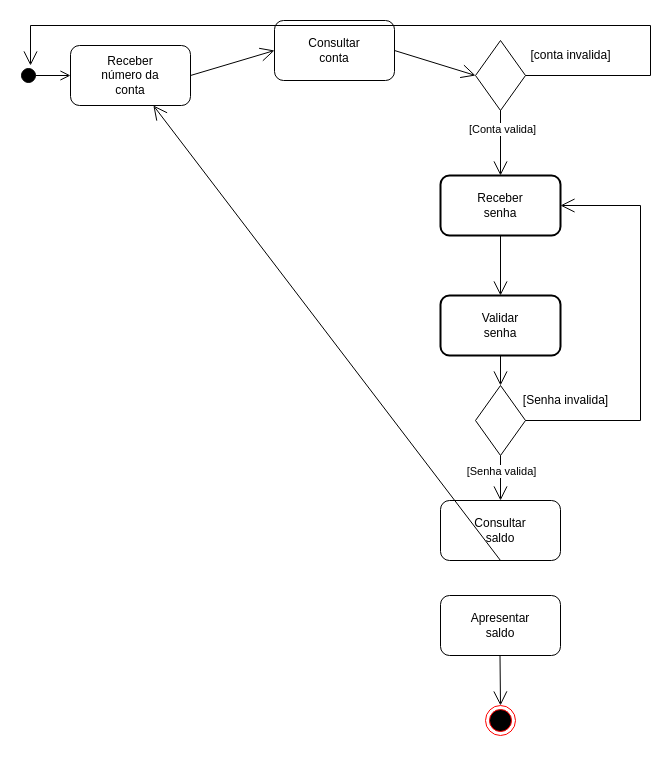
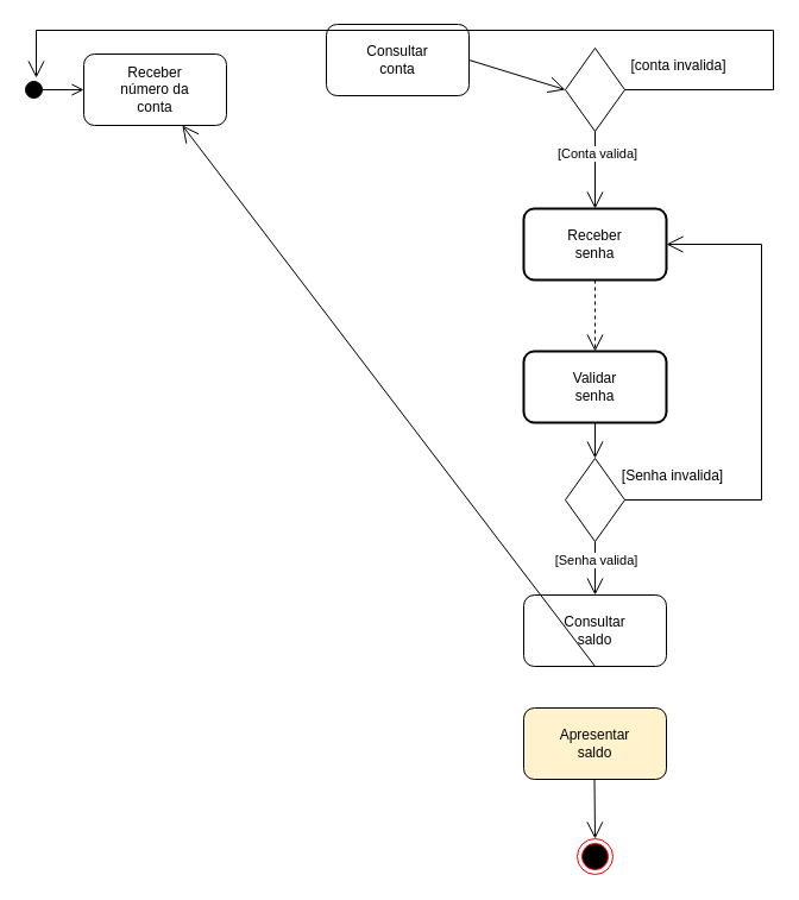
  <mxCell id="0" />
  <mxCell id="1" parent="0" />
  <mxCell id="2" value="" style="html=1;verticalAlign=bottom;startArrow=circle;startFill=1;endArrow=open;startSize=6;endSize=8;curved=0;rounded=0;entryX=0;entryY=0.5;entryDx=0;entryDy=0;" edge="1" parent="1" target="3"><mxGeometry width="80" relative="1" as="geometry"><mxPoint x="20" y="75" as="sourcePoint" /><mxPoint x="70" y="55" as="targetPoint" /></mxGeometry></mxCell>
  <mxCell id="3" value="Receber&lt;br&gt;número da&lt;br&gt;conta" style="rounded=1;whiteSpace=wrap;html=1;" vertex="1" parent="1"><mxGeometry x="70" y="45" width="120" height="60" as="geometry" /></mxCell>
  <mxCell id="4" value="Consultar&lt;br&gt;conta" style="whiteSpace=wrap;html=1;rounded=1;" vertex="1" parent="1"><mxGeometry x="274" y="20" width="120" height="60" as="geometry" /></mxCell>
  <mxCell id="5" value="Receber&lt;br&gt;senha" style="rounded=1;whiteSpace=wrap;html=1;strokeWidth=2;" vertex="1" parent="1"><mxGeometry x="440" y="175" width="120" height="60" as="geometry" /></mxCell>
  <mxCell id="6" value="Validar &lt;br&gt;senha" style="whiteSpace=wrap;html=1;rounded=1;strokeWidth=2;" vertex="1" parent="1"><mxGeometry x="440" y="295" width="120" height="60" as="geometry" /></mxCell>
  <mxCell id="7" value="" style="rhombus;whiteSpace=wrap;html=1;" vertex="1" parent="1"><mxGeometry x="475" y="385" width="50" height="70" as="geometry" /></mxCell>
  <mxCell id="8" value="Consultar&lt;br&gt;saldo" style="rounded=1;whiteSpace=wrap;html=1;" vertex="1" parent="1"><mxGeometry x="440" y="500" width="120" height="60" as="geometry" /></mxCell>
- <mxCell id="9" value="Apresentar&lt;br&gt;saldo" style="whiteSpace=wrap;html=1;rounded=1;" vertex="1" parent="1"><mxGeometry x="440" y="595" width="120" height="60" as="geometry" /></mxCell>
+ <mxCell id="9" value="Apresentar&lt;br&gt;saldo" style="whiteSpace=wrap;html=1;rounded=1;fillColor=#fff2cc;" vertex="1" parent="1"><mxGeometry x="440" y="595" width="120" height="60" as="geometry" /></mxCell>
  <mxCell id="10" value="" style="endArrow=open;endFill=1;endSize=12;html=1;rounded=0;exitX=0.5;exitY=1;exitDx=0;exitDy=0;" edge="1" parent="1" source="8" target="3"><mxGeometry width="160" relative="1" as="geometry"><mxPoint x="250" y="675" as="sourcePoint" /><mxPoint x="410" y="675" as="targetPoint" /></mxGeometry></mxCell>
  <mxCell id="11" value="" style="endArrow=open;endFill=1;endSize=12;html=1;rounded=0;exitX=0.5;exitY=1;exitDx=0;exitDy=0;entryX=0.5;entryY=0;entryDx=0;entryDy=0;" edge="1" parent="1" source="7" target="8"><mxGeometry width="160" relative="1" as="geometry"><mxPoint x="510" y="585" as="sourcePoint" /><mxPoint x="510" y="665" as="targetPoint" /></mxGeometry></mxCell>
  <mxCell id="12" value="[Senha valida]" style="edgeLabel;html=1;align=center;verticalAlign=middle;resizable=0;points=[];" vertex="1" connectable="0" parent="11"><mxGeometry x="-0.35" relative="1" as="geometry"><mxPoint as="offset" /></mxGeometry></mxCell>
- <mxCell id="13" value="" style="endArrow=open;endFill=1;endSize=12;html=1;rounded=0;exitX=0.5;exitY=1;exitDx=0;exitDy=0;entryX=0.5;entryY=0;entryDx=0;entryDy=0;" edge="1" parent="1" source="5" target="6"><mxGeometry width="160" relative="1" as="geometry"><mxPoint x="180" y="285" as="sourcePoint" /><mxPoint x="180" y="365" as="targetPoint" /></mxGeometry></mxCell>
+ <mxCell id="13" value="" style="endArrow=open;endFill=1;endSize=12;html=1;rounded=0;exitX=0.5;exitY=1;exitDx=0;exitDy=0;entryX=0.5;entryY=0;entryDx=0;entryDy=0;dashed=1;" edge="1" parent="1" source="5" target="6"><mxGeometry width="160" relative="1" as="geometry"><mxPoint x="180" y="285" as="sourcePoint" /><mxPoint x="180" y="365" as="targetPoint" /></mxGeometry></mxCell>
  <mxCell id="14" value="" style="endArrow=open;endFill=1;endSize=12;html=1;rounded=0;exitX=0.5;exitY=1;exitDx=0;exitDy=0;entryX=0.5;entryY=0;entryDx=0;entryDy=0;exitPerimeter=0;" edge="1" parent="1"><mxGeometry width="160" relative="1" as="geometry"><mxPoint x="500" y="90" as="sourcePoint" /><mxPoint x="500" y="175" as="targetPoint" /></mxGeometry></mxCell>
  <mxCell id="15" value="[Conta valida]" style="edgeLabel;html=1;align=center;verticalAlign=middle;resizable=0;points=[];" vertex="1" connectable="0" parent="14"><mxGeometry x="-0.012" relative="1" as="geometry"><mxPoint x="1" y="-4" as="offset" /></mxGeometry></mxCell>
  <mxCell id="16" value="" style="endArrow=open;endFill=1;endSize=12;html=1;rounded=0;exitX=1;exitY=0.5;exitDx=0;exitDy=0;entryX=0;entryY=0.5;entryDx=0;entryDy=0;" edge="1" parent="1" source="4" target="22"><mxGeometry width="160" relative="1" as="geometry"><mxPoint x="430" y="55" as="sourcePoint" /><mxPoint x="470" y="55" as="targetPoint" /></mxGeometry></mxCell>
- <mxCell id="17" value="" style="endArrow=open;endFill=1;endSize=12;html=1;rounded=0;exitX=1;exitY=0.5;exitDx=0;exitDy=0;entryX=0;entryY=0.5;entryDx=0;entryDy=0;" edge="1" parent="1" source="3" target="4"><mxGeometry width="160" relative="1" as="geometry"><mxPoint x="250" y="115" as="sourcePoint" /><mxPoint x="250" y="195" as="targetPoint" /></mxGeometry></mxCell>
  <mxCell id="18" value="[conta invalida]" style="text;html=1;align=center;verticalAlign=middle;resizable=0;points=[];autosize=1;strokeColor=none;fillColor=none;" vertex="1" parent="1"><mxGeometry x="520" y="40" width="100" height="30" as="geometry" /></mxCell>
  <mxCell id="19" value="[Senha invalida]" style="text;html=1;align=center;verticalAlign=middle;resizable=0;points=[];autosize=1;strokeColor=none;fillColor=none;" vertex="1" parent="1"><mxGeometry x="510" y="385" width="110" height="30" as="geometry" /></mxCell>
  <mxCell id="20" value="" style="endArrow=open;endFill=1;endSize=12;html=1;rounded=0;exitX=0.5;exitY=1;exitDx=0;exitDy=0;" edge="1" parent="1"><mxGeometry width="160" relative="1" as="geometry"><mxPoint x="499.5" y="655" as="sourcePoint" /><mxPoint x="500" y="705" as="targetPoint" /></mxGeometry></mxCell>
  <mxCell id="21" value="" style="ellipse;html=1;shape=endState;fillColor=#000000;strokeColor=#ff0000;" vertex="1" parent="1"><mxGeometry x="485" y="705" width="30" height="30" as="geometry" /></mxCell>
  <mxCell id="22" value="" style="rhombus;whiteSpace=wrap;html=1;" vertex="1" parent="1"><mxGeometry x="475" y="40" width="50" height="70" as="geometry" /></mxCell>
  <mxCell id="23" value="" style="endArrow=open;endFill=1;endSize=12;html=1;rounded=0;exitX=0.5;exitY=1;exitDx=0;exitDy=0;entryX=0.5;entryY=0;entryDx=0;entryDy=0;" edge="1" parent="1" source="6" target="7"><mxGeometry width="160" relative="1" as="geometry"><mxPoint x="250" y="305" as="sourcePoint" /><mxPoint x="410" y="305" as="targetPoint" /></mxGeometry></mxCell>
  <mxCell id="24" value="" style="endArrow=open;endFill=1;endSize=12;html=1;rounded=0;exitX=1;exitY=0.5;exitDx=0;exitDy=0;" edge="1" parent="1" source="22"><mxGeometry width="160" relative="1" as="geometry"><mxPoint x="250" y="145" as="sourcePoint" /><mxPoint x="30" y="65" as="targetPoint" /><Array as="points"><mxPoint x="650" y="75" /><mxPoint x="650" y="25" /><mxPoint x="30" y="25" /></Array></mxGeometry></mxCell>
  <mxCell id="25" value="" style="endArrow=open;endFill=1;endSize=12;html=1;rounded=0;exitX=1;exitY=0.5;exitDx=0;exitDy=0;entryX=1;entryY=0.5;entryDx=0;entryDy=0;" edge="1" parent="1" source="7" target="5"><mxGeometry width="160" relative="1" as="geometry"><mxPoint x="250" y="395" as="sourcePoint" /><mxPoint x="640" y="145" as="targetPoint" /><Array as="points"><mxPoint x="640" y="420" /><mxPoint x="640" y="205" /></Array></mxGeometry></mxCell>
